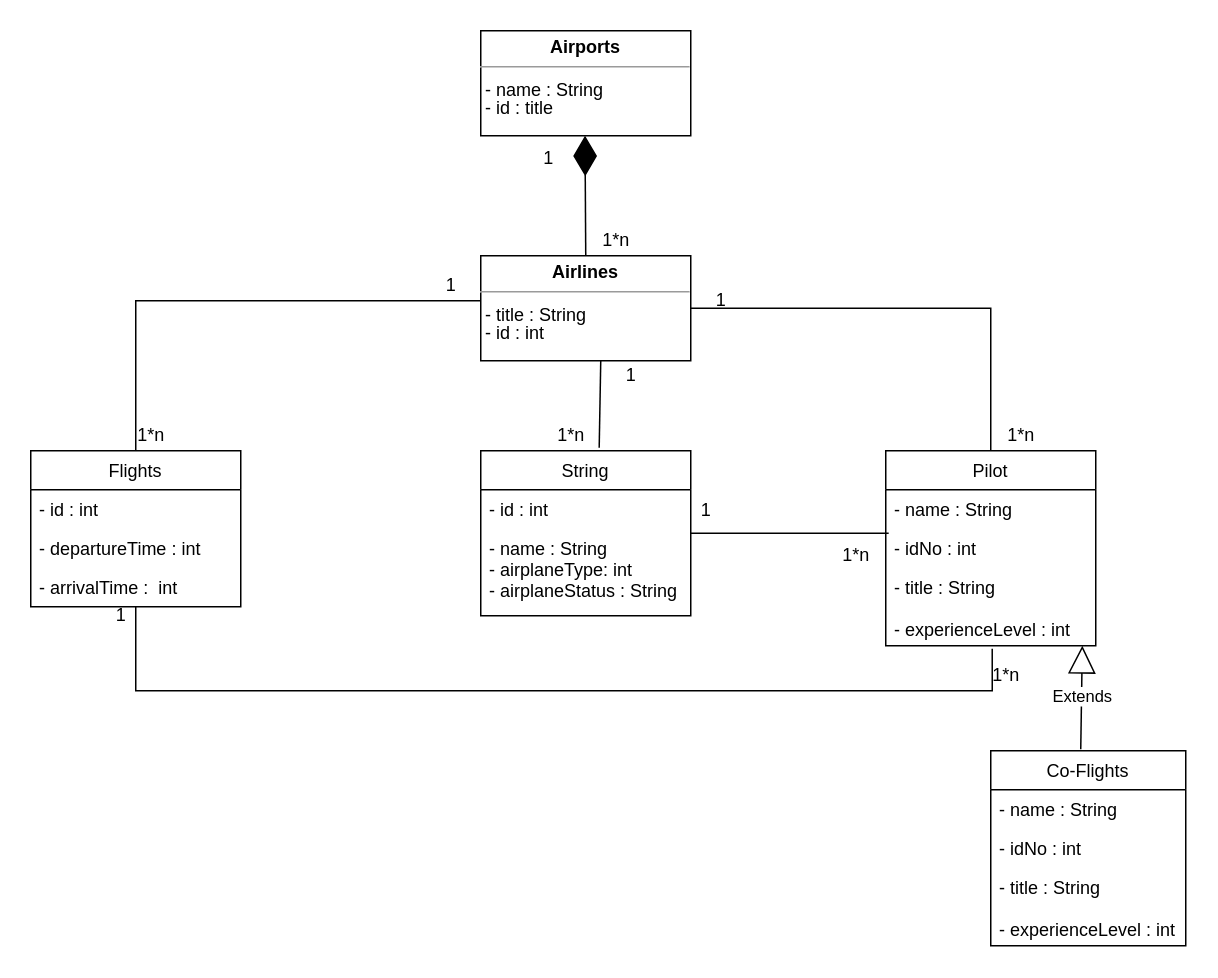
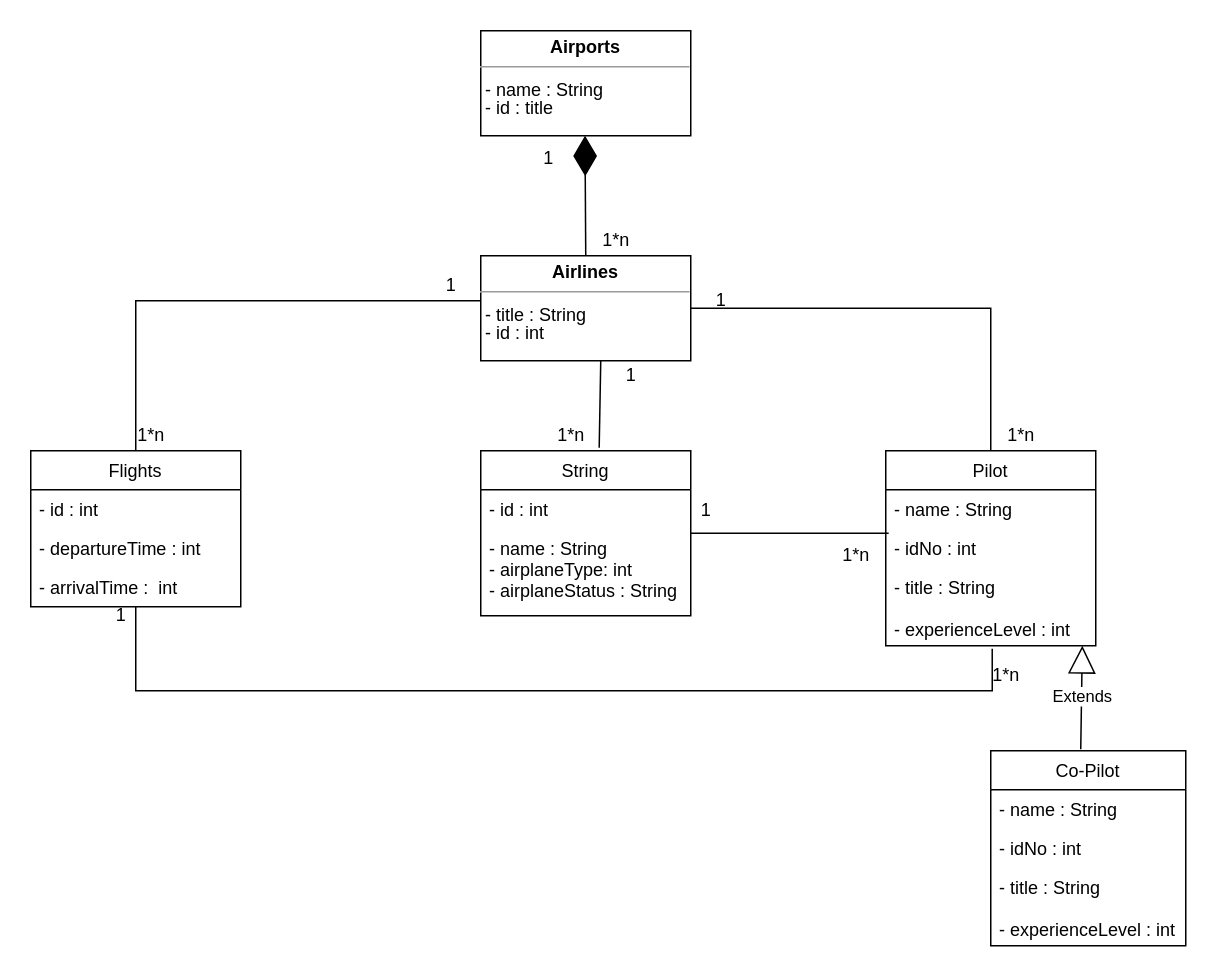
  <mxCell id="0" />
  <mxCell id="1" parent="0" />
  <mxCell id="2" value="&lt;p style=&quot;margin:0px;margin-top:4px;text-align:center;&quot;&gt;&lt;b&gt;Airports&lt;/b&gt;&lt;/p&gt;&lt;hr size=&quot;1&quot;&gt;&lt;div style=&quot;height:2px;&quot;&gt;&lt;/div&gt;&lt;div style=&quot;height:2px;&quot;&gt;&amp;nbsp;- name : String&lt;/div&gt;&lt;div style=&quot;height:2px;&quot;&gt;&lt;br&gt;&lt;/div&gt;&lt;div style=&quot;height:2px;&quot;&gt;&lt;br&gt;&lt;/div&gt;&lt;div style=&quot;height:2px;&quot;&gt;&lt;br&gt;&lt;/div&gt;&lt;div style=&quot;height:2px;&quot;&gt;&lt;br&gt;&lt;/div&gt;&lt;div style=&quot;height:2px;&quot;&gt;&lt;br&gt;&lt;/div&gt;&lt;div style=&quot;height:2px;&quot;&gt;&amp;nbsp;- id : title&lt;/div&gt;" style="verticalAlign=top;align=left;overflow=fill;fontSize=12;fontFamily=Helvetica;html=1;" vertex="1" parent="1"><mxGeometry x="320" y="20" width="140" height="70" as="geometry" /></mxCell>
  <mxCell id="3" value="&lt;p style=&quot;margin:0px;margin-top:4px;text-align:center;&quot;&gt;&lt;b&gt;Airlines&lt;/b&gt;&lt;/p&gt;&lt;hr size=&quot;1&quot;&gt;&lt;div style=&quot;height:2px;&quot;&gt;&lt;/div&gt;&lt;div style=&quot;height:2px;&quot;&gt;&amp;nbsp;- title : String&lt;/div&gt;&lt;div style=&quot;height:2px;&quot;&gt;&lt;br&gt;&lt;/div&gt;&lt;div style=&quot;height:2px;&quot;&gt;&lt;br&gt;&lt;/div&gt;&lt;div style=&quot;height:2px;&quot;&gt;&lt;br&gt;&lt;/div&gt;&lt;div style=&quot;height:2px;&quot;&gt;&lt;br&gt;&lt;/div&gt;&lt;div style=&quot;height:2px;&quot;&gt;&lt;br&gt;&lt;/div&gt;&lt;div style=&quot;height:2px;&quot;&gt;&amp;nbsp;- id : int&lt;/div&gt;" style="verticalAlign=top;align=left;overflow=fill;fontSize=12;fontFamily=Helvetica;html=1;" vertex="1" parent="1"><mxGeometry x="320" y="170" width="140" height="70" as="geometry" /></mxCell>
  <mxCell id="4" value="" style="endArrow=diamondThin;endFill=1;endSize=24;html=1;rounded=0;exitX=0.5;exitY=0;exitDx=0;exitDy=0;" edge="1" parent="1" source="3"><mxGeometry width="160" relative="1" as="geometry"><mxPoint x="389.5" y="160" as="sourcePoint" /><mxPoint x="389.5" y="90" as="targetPoint" /></mxGeometry></mxCell>
  <mxCell id="5" value="Flights" style="swimlane;fontStyle=0;childLayout=stackLayout;horizontal=1;startSize=26;fillColor=none;horizontalStack=0;resizeParent=1;resizeParentMax=0;resizeLast=0;collapsible=1;marginBottom=0;" vertex="1" parent="1"><mxGeometry x="20" y="300" width="140" height="104" as="geometry" /></mxCell>
  <mxCell id="6" value="- id : int" style="text;strokeColor=none;fillColor=none;align=left;verticalAlign=top;spacingLeft=4;spacingRight=4;overflow=hidden;rotatable=0;points=[[0,0.5],[1,0.5]];portConstraint=eastwest;" vertex="1" parent="5"><mxGeometry y="26" width="140" height="26" as="geometry" /></mxCell>
  <mxCell id="7" value="- departureTime : int" style="text;strokeColor=none;fillColor=none;align=left;verticalAlign=top;spacingLeft=4;spacingRight=4;overflow=hidden;rotatable=0;points=[[0,0.5],[1,0.5]];portConstraint=eastwest;" vertex="1" parent="5"><mxGeometry y="52" width="140" height="26" as="geometry" /></mxCell>
  <mxCell id="8" value="- arrivalTime :  int" style="text;strokeColor=none;fillColor=none;align=left;verticalAlign=top;spacingLeft=4;spacingRight=4;overflow=hidden;rotatable=0;points=[[0,0.5],[1,0.5]];portConstraint=eastwest;" vertex="1" parent="5"><mxGeometry y="78" width="140" height="26" as="geometry" /></mxCell>
  <mxCell id="9" value="String" style="swimlane;fontStyle=0;childLayout=stackLayout;horizontal=1;startSize=26;fillColor=none;horizontalStack=0;resizeParent=1;resizeParentMax=0;resizeLast=0;collapsible=1;marginBottom=0;" vertex="1" parent="1"><mxGeometry x="320" y="300" width="140" height="110" as="geometry" /></mxCell>
  <mxCell id="10" value="- id : int" style="text;strokeColor=none;fillColor=none;align=left;verticalAlign=top;spacingLeft=4;spacingRight=4;overflow=hidden;rotatable=0;points=[[0,0.5],[1,0.5]];portConstraint=eastwest;" vertex="1" parent="9"><mxGeometry y="26" width="140" height="26" as="geometry" /></mxCell>
  <mxCell id="11" value="- name : String&#10;- airplaneType: int&#10;- airplaneStatus : String&#10;" style="text;strokeColor=none;fillColor=none;align=left;verticalAlign=top;spacingLeft=4;spacingRight=4;overflow=hidden;rotatable=0;points=[[0,0.5],[1,0.5]];portConstraint=eastwest;" vertex="1" parent="9"><mxGeometry y="52" width="140" height="58" as="geometry" /></mxCell>
  <mxCell id="12" value="Pilot" style="swimlane;fontStyle=0;childLayout=stackLayout;horizontal=1;startSize=26;fillColor=none;horizontalStack=0;resizeParent=1;resizeParentMax=0;resizeLast=0;collapsible=1;marginBottom=0;" vertex="1" parent="1"><mxGeometry x="590" y="300" width="140" height="130" as="geometry" /></mxCell>
  <mxCell id="13" value="- name : String" style="text;strokeColor=none;fillColor=none;align=left;verticalAlign=top;spacingLeft=4;spacingRight=4;overflow=hidden;rotatable=0;points=[[0,0.5],[1,0.5]];portConstraint=eastwest;" vertex="1" parent="12"><mxGeometry y="26" width="140" height="26" as="geometry" /></mxCell>
  <mxCell id="14" value="- idNo : int" style="text;strokeColor=none;fillColor=none;align=left;verticalAlign=top;spacingLeft=4;spacingRight=4;overflow=hidden;rotatable=0;points=[[0,0.5],[1,0.5]];portConstraint=eastwest;" vertex="1" parent="12"><mxGeometry y="52" width="140" height="26" as="geometry" /></mxCell>
  <mxCell id="15" value="- title : String&#10;&#10;- experienceLevel : int" style="text;strokeColor=none;fillColor=none;align=left;verticalAlign=top;spacingLeft=4;spacingRight=4;overflow=hidden;rotatable=0;points=[[0,0.5],[1,0.5]];portConstraint=eastwest;" vertex="1" parent="12"><mxGeometry y="78" width="140" height="52" as="geometry" /></mxCell>
- <mxCell id="16" value="Co-Flights" style="swimlane;fontStyle=0;childLayout=stackLayout;horizontal=1;startSize=26;fillColor=none;horizontalStack=0;resizeParent=1;resizeParentMax=0;resizeLast=0;collapsible=1;marginBottom=0;" vertex="1" parent="1"><mxGeometry x="660" y="500" width="130" height="130" as="geometry" /></mxCell>
+ <mxCell id="16" value="Co-Pilot" style="swimlane;fontStyle=0;childLayout=stackLayout;horizontal=1;startSize=26;fillColor=none;horizontalStack=0;resizeParent=1;resizeParentMax=0;resizeLast=0;collapsible=1;marginBottom=0;" vertex="1" parent="1"><mxGeometry x="660" y="500" width="130" height="130" as="geometry" /></mxCell>
  <mxCell id="17" value="- name : String" style="text;strokeColor=none;fillColor=none;align=left;verticalAlign=top;spacingLeft=4;spacingRight=4;overflow=hidden;rotatable=0;points=[[0,0.5],[1,0.5]];portConstraint=eastwest;" vertex="1" parent="16"><mxGeometry y="26" width="130" height="26" as="geometry" /></mxCell>
  <mxCell id="18" value="- idNo : int" style="text;strokeColor=none;fillColor=none;align=left;verticalAlign=top;spacingLeft=4;spacingRight=4;overflow=hidden;rotatable=0;points=[[0,0.5],[1,0.5]];portConstraint=eastwest;" vertex="1" parent="16"><mxGeometry y="52" width="130" height="26" as="geometry" /></mxCell>
  <mxCell id="19" value="- title : String&#10;&#10;- experienceLevel : int" style="text;strokeColor=none;fillColor=none;align=left;verticalAlign=top;spacingLeft=4;spacingRight=4;overflow=hidden;rotatable=0;points=[[0,0.5],[1,0.5]];portConstraint=eastwest;" vertex="1" parent="16"><mxGeometry y="78" width="130" height="52" as="geometry" /></mxCell>
  <mxCell id="20" value="1" style="text;html=1;align=center;verticalAlign=middle;resizable=0;points=[];autosize=1;strokeColor=none;fillColor=none;" vertex="1" parent="1"><mxGeometry x="350" y="90" width="30" height="30" as="geometry" /></mxCell>
  <mxCell id="21" value="1*n" style="text;html=1;align=center;verticalAlign=middle;resizable=0;points=[];autosize=1;strokeColor=none;fillColor=none;" vertex="1" parent="1"><mxGeometry x="390" y="145" width="40" height="30" as="geometry" /></mxCell>
  <mxCell id="22" value="" style="endArrow=none;html=1;rounded=0;exitX=0.5;exitY=0;exitDx=0;exitDy=0;" edge="1" parent="1" source="5"><mxGeometry width="50" height="50" relative="1" as="geometry"><mxPoint x="270" y="250" as="sourcePoint" /><mxPoint x="320" y="200" as="targetPoint" /><Array as="points"><mxPoint x="90" y="200" /></Array></mxGeometry></mxCell>
  <mxCell id="23" value="1" style="text;html=1;align=center;verticalAlign=middle;resizable=0;points=[];autosize=1;strokeColor=none;fillColor=none;" vertex="1" parent="1"><mxGeometry x="285" y="175" width="30" height="30" as="geometry" /></mxCell>
  <mxCell id="24" value="1*n" style="text;html=1;align=center;verticalAlign=middle;resizable=0;points=[];autosize=1;strokeColor=none;fillColor=none;" vertex="1" parent="1"><mxGeometry x="80" y="275" width="40" height="30" as="geometry" /></mxCell>
  <mxCell id="25" value="" style="endArrow=none;html=1;rounded=0;exitX=0.564;exitY=-0.018;exitDx=0;exitDy=0;exitPerimeter=0;" edge="1" parent="1" source="9"><mxGeometry width="50" height="50" relative="1" as="geometry"><mxPoint x="350" y="290" as="sourcePoint" /><mxPoint x="400" y="240" as="targetPoint" /></mxGeometry></mxCell>
  <mxCell id="26" value="1" style="text;html=1;align=center;verticalAlign=middle;resizable=0;points=[];autosize=1;strokeColor=none;fillColor=none;" vertex="1" parent="1"><mxGeometry x="405" y="235" width="30" height="30" as="geometry" /></mxCell>
  <mxCell id="27" value="1*n" style="text;html=1;align=center;verticalAlign=middle;resizable=0;points=[];autosize=1;strokeColor=none;fillColor=none;" vertex="1" parent="1"><mxGeometry x="360" y="275" width="40" height="30" as="geometry" /></mxCell>
  <mxCell id="28" value="" style="endArrow=none;html=1;rounded=0;entryX=0.5;entryY=0;entryDx=0;entryDy=0;" edge="1" parent="1" target="12"><mxGeometry width="50" height="50" relative="1" as="geometry"><mxPoint x="460" y="205" as="sourcePoint" /><mxPoint x="510" y="155" as="targetPoint" /><Array as="points"><mxPoint x="660" y="205" /></Array></mxGeometry></mxCell>
  <mxCell id="29" value="1" style="text;html=1;align=center;verticalAlign=middle;resizable=0;points=[];autosize=1;strokeColor=none;fillColor=none;" vertex="1" parent="1"><mxGeometry x="465" y="185" width="30" height="30" as="geometry" /></mxCell>
  <mxCell id="30" value="1*n" style="text;html=1;align=center;verticalAlign=middle;resizable=0;points=[];autosize=1;strokeColor=none;fillColor=none;" vertex="1" parent="1"><mxGeometry x="660" y="275" width="40" height="30" as="geometry" /></mxCell>
  <mxCell id="31" value="" style="endArrow=none;html=1;rounded=0;entryX=0.014;entryY=0.115;entryDx=0;entryDy=0;entryPerimeter=0;" edge="1" parent="1" target="14"><mxGeometry width="50" height="50" relative="1" as="geometry"><mxPoint x="460" y="355" as="sourcePoint" /><mxPoint x="510" y="305" as="targetPoint" /></mxGeometry></mxCell>
  <mxCell id="32" value="1" style="text;html=1;align=center;verticalAlign=middle;resizable=0;points=[];autosize=1;strokeColor=none;fillColor=none;" vertex="1" parent="1"><mxGeometry x="455" y="325" width="30" height="30" as="geometry" /></mxCell>
  <mxCell id="33" value="1*n" style="text;html=1;align=center;verticalAlign=middle;resizable=0;points=[];autosize=1;strokeColor=none;fillColor=none;" vertex="1" parent="1"><mxGeometry x="550" y="355" width="40" height="30" as="geometry" /></mxCell>
  <mxCell id="34" value="" style="endArrow=none;html=1;rounded=0;exitX=0.507;exitY=1.038;exitDx=0;exitDy=0;exitPerimeter=0;" edge="1" parent="1" source="15"><mxGeometry width="50" height="50" relative="1" as="geometry"><mxPoint x="660" y="460" as="sourcePoint" /><mxPoint x="90" y="404" as="targetPoint" /><Array as="points"><mxPoint x="661" y="460" /><mxPoint x="90" y="460" /></Array></mxGeometry></mxCell>
  <mxCell id="35" value="1" style="text;html=1;align=center;verticalAlign=middle;resizable=0;points=[];autosize=1;strokeColor=none;fillColor=none;" vertex="1" parent="1"><mxGeometry x="65" y="395" width="30" height="30" as="geometry" /></mxCell>
  <mxCell id="36" value="1*n" style="text;html=1;align=center;verticalAlign=middle;resizable=0;points=[];autosize=1;strokeColor=none;fillColor=none;" vertex="1" parent="1"><mxGeometry x="650" y="435" width="40" height="30" as="geometry" /></mxCell>
  <mxCell id="37" value="Extends" style="endArrow=block;endSize=16;endFill=0;html=1;rounded=0;entryX=0.936;entryY=1;entryDx=0;entryDy=0;entryPerimeter=0;" edge="1" parent="1" target="15"><mxGeometry width="160" relative="1" as="geometry"><mxPoint x="720" y="499" as="sourcePoint" /><mxPoint x="880" y="499" as="targetPoint" /><mxPoint as="offset" /></mxGeometry></mxCell>
